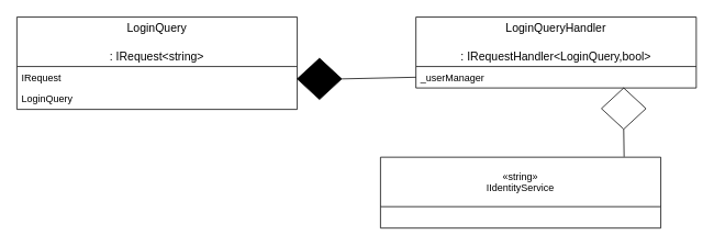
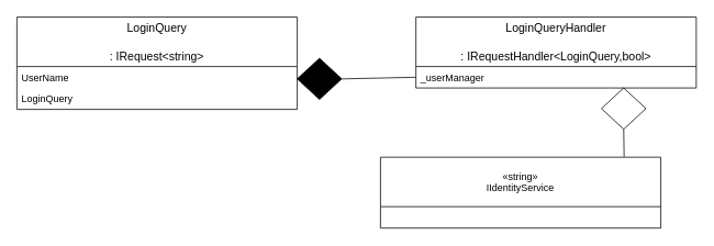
  <mxCell id="0" />
  <mxCell id="1" parent="0" />
  <mxCell id="2" value="" style="endArrow=none;html=1;entryX=0;entryY=0.5;entryDx=0;entryDy=0;exitX=1;exitY=0.5;exitDx=0;exitDy=0;exitPerimeter=0;" parent="1" source="3" edge="1"><mxGeometry width="50" height="50" relative="1" as="geometry"><mxPoint x="414" y="93" as="sourcePoint" /><mxPoint x="504" y="93" as="targetPoint" /></mxGeometry></mxCell>
  <mxCell id="3" value="" style="strokeWidth=1;html=1;shape=mxgraph.flowchart.decision;whiteSpace=wrap;fillColor=#000000;" parent="1" vertex="1"><mxGeometry x="360" y="70" width="54" height="50" as="geometry" /></mxCell>
  <mxCell id="4" value="" style="endArrow=none;html=1;exitX=0.5;exitY=1;exitDx=0;exitDy=0;exitPerimeter=0;entryX=0.869;entryY=-0.006;entryDx=0;entryDy=0;entryPerimeter=0;" parent="1" source="5" target="11" edge="1"><mxGeometry width="50" height="50" relative="1" as="geometry"><mxPoint x="632" y="227" as="sourcePoint" /><mxPoint x="759" y="436" as="targetPoint" /></mxGeometry></mxCell>
  <mxCell id="5" value="" style="strokeWidth=1;html=1;shape=mxgraph.flowchart.decision;whiteSpace=wrap;" parent="1" vertex="1"><mxGeometry x="729" y="106" width="54" height="50" as="geometry" /></mxCell>
  <mxCell id="6" value="LoginQuery&#10;&#10;: IRequest&lt;string&gt;" style="swimlane;fontStyle=0;childLayout=stackLayout;horizontal=1;startSize=60;horizontalStack=0;resizeParent=1;resizeParentMax=0;resizeLast=0;collapsible=1;marginBottom=0;align=center;fontSize=14;" parent="1" vertex="1"><mxGeometry x="20" y="20" width="340" height="112" as="geometry" /></mxCell>
- <mxCell id="7" value="IRequest" style="text;strokeColor=none;fillColor=none;align=left;verticalAlign=top;spacingLeft=4;spacingRight=4;overflow=hidden;rotatable=0;points=[[0,0.5],[1,0.5]];portConstraint=eastwest;" parent="6" vertex="1"><mxGeometry y="60" width="340" height="26" as="geometry" /></mxCell>
+ <mxCell id="7" value="UserName" style="text;strokeColor=none;fillColor=none;align=left;verticalAlign=top;spacingLeft=4;spacingRight=4;overflow=hidden;rotatable=0;points=[[0,0.5],[1,0.5]];portConstraint=eastwest;" parent="6" vertex="1"><mxGeometry y="60" width="340" height="26" as="geometry" /></mxCell>
  <mxCell id="8" value="LoginQuery" style="text;strokeColor=none;fillColor=none;align=left;verticalAlign=top;spacingLeft=4;spacingRight=4;overflow=hidden;rotatable=0;points=[[0,0.5],[1,0.5]];portConstraint=eastwest;" parent="6" vertex="1"><mxGeometry y="86" width="340" height="26" as="geometry" /></mxCell>
  <mxCell id="9" value="LoginQueryHandler&#10;&#10;: IRequestHandler&lt;LoginQuery,bool&gt;" style="swimlane;fontStyle=0;childLayout=stackLayout;horizontal=1;startSize=60;fillColor=none;horizontalStack=0;resizeParent=1;resizeParentMax=0;resizeLast=0;collapsible=1;marginBottom=0;fontSize=14;" parent="1" vertex="1"><mxGeometry x="504" y="20" width="340" height="86" as="geometry" /></mxCell>
  <mxCell id="10" value="_userManager" style="text;strokeColor=none;fillColor=none;align=left;verticalAlign=top;spacingLeft=4;spacingRight=4;overflow=hidden;rotatable=0;points=[[0,0.5],[1,0.5]];portConstraint=eastwest;" parent="9" vertex="1"><mxGeometry y="60" width="340" height="26" as="geometry" /></mxCell>
  <mxCell id="11" value="«string»&#10;IIdentityService" style="swimlane;fontStyle=0;childLayout=stackLayout;horizontal=1;startSize=60;fillColor=none;horizontalStack=0;resizeParent=1;resizeParentMax=0;resizeLast=0;collapsible=1;marginBottom=0;" parent="1" vertex="1"><mxGeometry x="461" y="190" width="340" height="86" as="geometry" /></mxCell>
  <mxCell id="12" value=" " style="text;strokeColor=none;fillColor=none;align=left;verticalAlign=top;spacingLeft=4;spacingRight=4;overflow=hidden;rotatable=0;points=[[0,0.5],[1,0.5]];portConstraint=eastwest;" parent="11" vertex="1"><mxGeometry y="60" width="340" height="26" as="geometry" /></mxCell>
